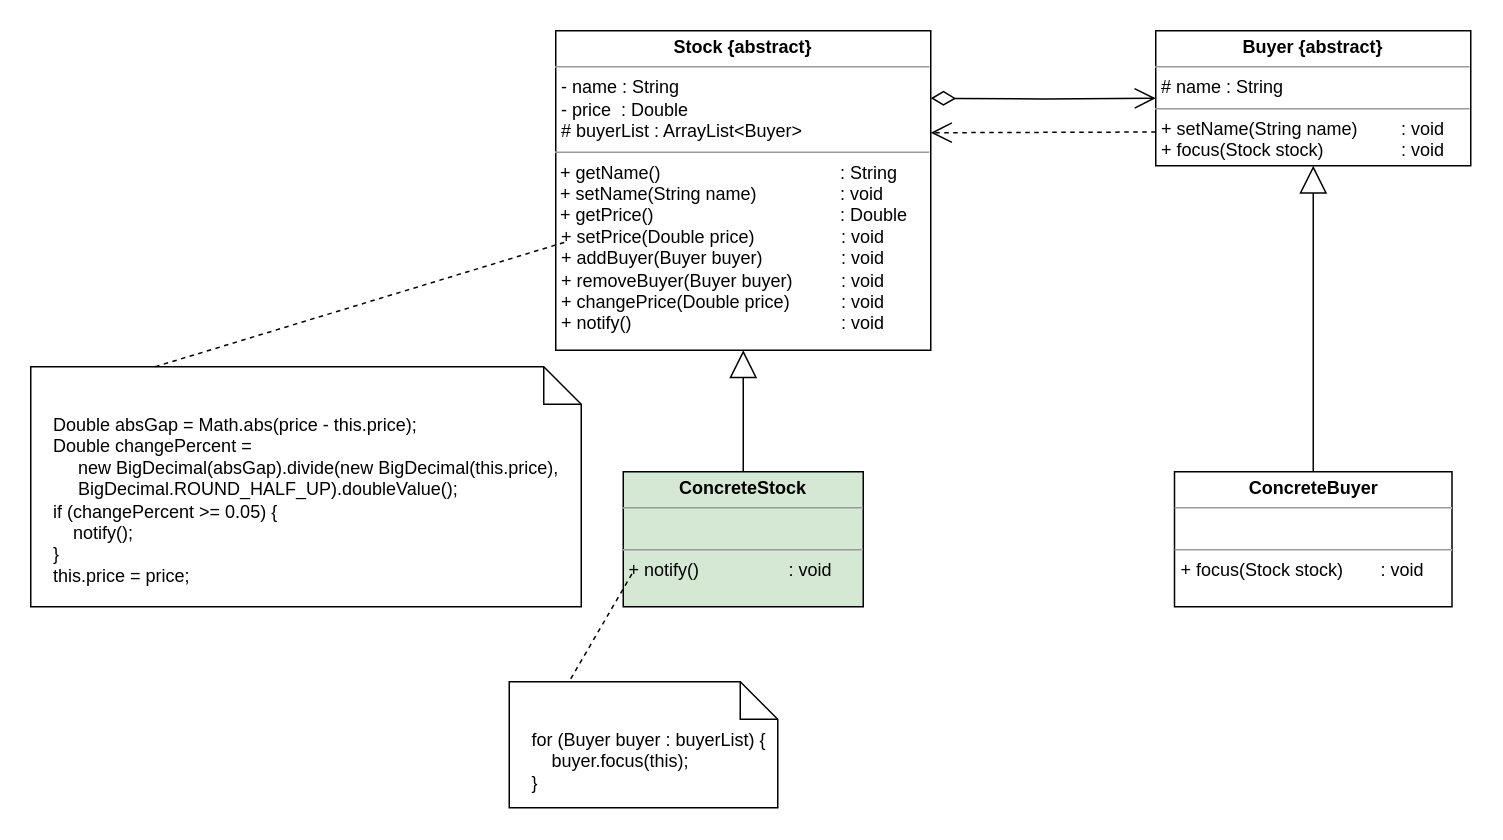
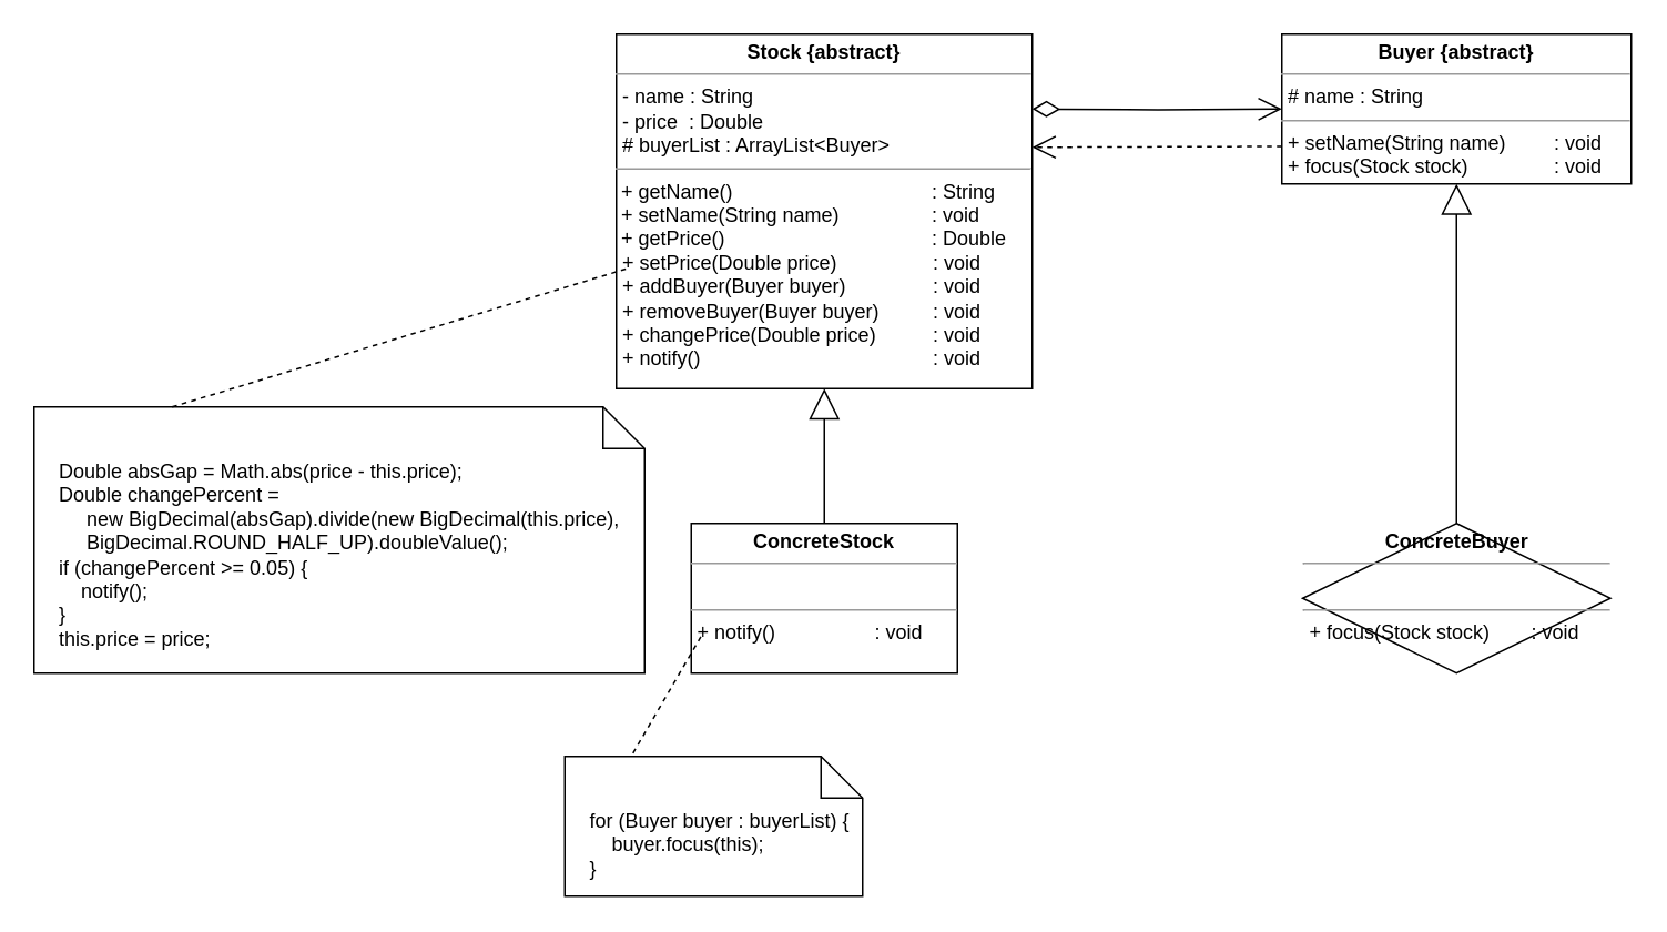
  <mxCell id="0" />
  <mxCell id="1" parent="0" />
  <mxCell id="2" value="&lt;p style=&quot;margin:0px;margin-top:4px;text-align:center;&quot;&gt;&lt;b&gt;Stock {abstract}&lt;/b&gt;&lt;/p&gt;&lt;hr size=&quot;1&quot;&gt;&lt;p style=&quot;margin:0px;margin-left:4px;&quot;&gt;- name : String&lt;/p&gt;&lt;p style=&quot;margin:0px;margin-left:4px;&quot;&gt;- price&amp;nbsp; : Double&lt;/p&gt;&lt;p style=&quot;margin:0px;margin-left:4px;&quot;&gt;# buyerList : ArrayList&amp;lt;Buyer&amp;gt;&lt;/p&gt;&lt;hr size=&quot;1&quot;&gt;&amp;nbsp;+ getName() &lt;span style=&quot;white-space: pre;&quot;&gt;&#09;&lt;/span&gt;&lt;span style=&quot;white-space: pre;&quot;&gt;&#09;&lt;/span&gt;&lt;span style=&quot;white-space: pre;&quot;&gt;&#09;&lt;/span&gt;&lt;span style=&quot;white-space: pre;&quot;&gt;&#09;&lt;/span&gt;&lt;span style=&quot;white-space: pre;&quot;&gt;&#09;&lt;/span&gt;&amp;nbsp;: String&lt;br&gt;&amp;nbsp;+ setName(String name) &lt;span style=&quot;white-space: pre;&quot;&gt;&#09;&lt;/span&gt;&lt;span style=&quot;white-space: pre;&quot;&gt;&#09;&lt;/span&gt;&amp;nbsp;: void&lt;br&gt;&amp;nbsp;+ getPrice() &lt;span style=&quot;white-space: pre;&quot;&gt;&#09;&lt;/span&gt;&lt;span style=&quot;white-space: pre;&quot;&gt;&#09;&lt;/span&gt;&lt;span style=&quot;white-space: pre;&quot;&gt;&#09;&lt;/span&gt;&lt;span style=&quot;white-space: pre;&quot;&gt;&#09;&lt;/span&gt;&lt;span style=&quot;white-space: pre;&quot;&gt;&#09;&lt;/span&gt;&amp;nbsp;: Double&lt;br&gt;&lt;p style=&quot;margin:0px;margin-left:4px;&quot;&gt;+ setPrice(Double price)&amp;nbsp;&lt;span style=&quot;&quot;&gt;&#09;&lt;/span&gt;&lt;span style=&quot;&quot;&gt;&#09;&lt;/span&gt;&amp;nbsp; &lt;span style=&quot;white-space: pre;&quot;&gt;&#09;&lt;/span&gt;&lt;span style=&quot;white-space: pre;&quot;&gt;&#09;&lt;/span&gt;: void&lt;br&gt;&lt;/p&gt;&lt;p style=&quot;margin:0px;margin-left:4px;&quot;&gt;+ addBuyer(Buyer buyer) &lt;span style=&quot;&quot;&gt;&#09;&lt;/span&gt;&lt;span style=&quot;&quot;&gt;&#09;&amp;nbsp;&lt;/span&gt;&amp;nbsp; &lt;span style=&quot;white-space: pre;&quot;&gt;&#09;&lt;/span&gt;&lt;span style=&quot;white-space: pre;&quot;&gt;&#09;&lt;/span&gt;: void&lt;/p&gt;&lt;p style=&quot;margin:0px;margin-left:4px;&quot;&gt;+ removeBuyer(Buyer buyer) &lt;span style=&quot;&quot;&gt;&#09;&lt;/span&gt;&lt;span style=&quot;&quot;&gt;&#09;&lt;/span&gt;&amp;nbsp; &amp;nbsp;&lt;span style=&quot;white-space: pre;&quot;&gt;&#09;&lt;/span&gt;: void&lt;/p&gt;&lt;p style=&quot;margin:0px;margin-left:4px;&quot;&gt;+ changePrice(Double price)&amp;nbsp; &lt;span style=&quot;&quot;&gt;&#09;&lt;/span&gt;&amp;nbsp; &amp;nbsp;&lt;span style=&quot;white-space: pre;&quot;&gt;&#09;&lt;/span&gt;: void&lt;/p&gt;&lt;p style=&quot;margin:0px;margin-left:4px;&quot;&gt;+ notify()&lt;span style=&quot;&quot;&gt;&#09;&lt;/span&gt;&lt;span style=&quot;&quot;&gt;&#09;&lt;/span&gt;&lt;span style=&quot;&quot;&gt;&#09;&lt;/span&gt;&lt;span style=&quot;&quot;&gt;&#09;&lt;/span&gt;&lt;span style=&quot;&quot;&gt;&#09;&lt;/span&gt;&lt;span style=&quot;&quot;&gt;&#09;&lt;/span&gt;&amp;nbsp; &amp;nbsp;&lt;span style=&quot;white-space: pre;&quot;&gt;&#09;&lt;/span&gt;&lt;span style=&quot;white-space: pre;&quot;&gt;&#09;&lt;/span&gt;&lt;span style=&quot;white-space: pre;&quot;&gt;&#09;&lt;/span&gt;&lt;span style=&quot;white-space: pre;&quot;&gt;&#09;&lt;/span&gt;&lt;span style=&quot;white-space: pre;&quot;&gt;&#09;&lt;/span&gt;: void&lt;/p&gt;" style="verticalAlign=top;align=left;overflow=fill;fontSize=12;fontFamily=Helvetica;html=1;" vertex="1" parent="1"><mxGeometry x="370" y="20" width="250" height="213" as="geometry" /></mxCell>
  <mxCell id="3" value="&lt;p style=&quot;margin:0px;margin-top:4px;text-align:center;&quot;&gt;&lt;b&gt;Buyer {abstract}&lt;/b&gt;&lt;/p&gt;&lt;hr size=&quot;1&quot;&gt;&lt;p style=&quot;margin:0px;margin-left:4px;&quot;&gt;# name : String&lt;/p&gt;&lt;hr size=&quot;1&quot;&gt;&lt;p style=&quot;margin:0px;margin-left:4px;&quot;&gt;+ setName(String name) &lt;span style=&quot;white-space: pre;&quot;&gt;&#09;&lt;/span&gt;:&amp;nbsp;void&lt;/p&gt;&lt;p style=&quot;margin:0px;margin-left:4px;&quot;&gt;+ focus(Stock stock)&lt;span style=&quot;white-space: pre;&quot;&gt;&#09;&lt;/span&gt;&lt;span style=&quot;white-space: pre;&quot;&gt;&#09;&lt;/span&gt;: void&lt;/p&gt;" style="verticalAlign=top;align=left;overflow=fill;fontSize=12;fontFamily=Helvetica;html=1;" vertex="1" parent="1"><mxGeometry x="770" y="20" width="210" height="90" as="geometry" /></mxCell>
  <mxCell id="4" value="" style="endArrow=open;html=1;endSize=12;startArrow=diamondThin;startSize=14;startFill=0;edgeStyle=orthogonalEdgeStyle;rounded=0;entryX=0;entryY=0.5;entryDx=0;entryDy=0;" edge="1" parent="1" target="3"><mxGeometry relative="1" as="geometry"><mxPoint x="620" y="65" as="sourcePoint" /><mxPoint x="760" y="63" as="targetPoint" /></mxGeometry></mxCell>
  <mxCell id="5" value="" style="endArrow=open;endSize=12;dashed=1;html=1;rounded=0;exitX=0;exitY=0.75;exitDx=0;exitDy=0;" edge="1" parent="1" source="3"><mxGeometry width="160" relative="1" as="geometry"><mxPoint x="720" y="200" as="sourcePoint" /><mxPoint x="620" y="88" as="targetPoint" /></mxGeometry></mxCell>
- <mxCell id="6" value="&lt;p style=&quot;margin:0px;margin-top:4px;text-align:center;&quot;&gt;&lt;b&gt;ConcreteStock&lt;/b&gt;&lt;/p&gt;&lt;hr size=&quot;1&quot;&gt;&lt;p style=&quot;margin:0px;margin-left:4px;&quot;&gt;&amp;nbsp;&lt;/p&gt;&lt;hr size=&quot;1&quot;&gt;&lt;p style=&quot;margin:0px;margin-left:4px;&quot;&gt;+ notify() &lt;span style=&quot;white-space: pre;&quot;&gt;&#09;&lt;/span&gt;&lt;span style=&quot;white-space: pre;&quot;&gt;&#09;&lt;/span&gt;&lt;span style=&quot;white-space: pre;&quot;&gt;&#09;&lt;/span&gt;: void&lt;/p&gt;" style="verticalAlign=top;align=left;overflow=fill;fontSize=12;fontFamily=Helvetica;html=1;fillColor=#d5e8d4;" vertex="1" parent="1"><mxGeometry x="415" y="314" width="160" height="90" as="geometry" /></mxCell>
- <mxCell id="7" value="&lt;p style=&quot;margin:0px;margin-top:4px;text-align:center;&quot;&gt;&lt;b&gt;ConcreteBuyer&lt;/b&gt;&lt;/p&gt;&lt;hr size=&quot;1&quot;&gt;&lt;p style=&quot;margin:0px;margin-left:4px;&quot;&gt;&amp;nbsp;&lt;/p&gt;&lt;hr size=&quot;1&quot;&gt;&lt;p style=&quot;margin:0px;margin-left:4px;&quot;&gt;+ focus(Stock stock) &lt;span style=&quot;white-space: pre;&quot;&gt;&#09;&lt;/span&gt;: void&lt;/p&gt;" style="verticalAlign=top;align=left;overflow=fill;fontSize=12;fontFamily=Helvetica;html=1;" vertex="1" parent="1"><mxGeometry x="782.5" y="314" width="185" height="90" as="geometry" /></mxCell>
+ <mxCell id="6" value="&lt;p style=&quot;margin:0px;margin-top:4px;text-align:center;&quot;&gt;&lt;b&gt;ConcreteStock&lt;/b&gt;&lt;/p&gt;&lt;hr size=&quot;1&quot;&gt;&lt;p style=&quot;margin:0px;margin-left:4px;&quot;&gt;&amp;nbsp;&lt;/p&gt;&lt;hr size=&quot;1&quot;&gt;&lt;p style=&quot;margin:0px;margin-left:4px;&quot;&gt;+ notify() &lt;span style=&quot;white-space: pre;&quot;&gt;&#09;&lt;/span&gt;&lt;span style=&quot;white-space: pre;&quot;&gt;&#09;&lt;/span&gt;&lt;span style=&quot;white-space: pre;&quot;&gt;&#09;&lt;/span&gt;: void&lt;/p&gt;" style="verticalAlign=top;align=left;overflow=fill;fontSize=12;fontFamily=Helvetica;html=1;" vertex="1" parent="1"><mxGeometry x="415" y="314" width="160" height="90" as="geometry" /></mxCell>
+ <mxCell id="7" value="&lt;p style=&quot;margin:0px;margin-top:4px;text-align:center;&quot;&gt;&lt;b&gt;ConcreteBuyer&lt;/b&gt;&lt;/p&gt;&lt;hr size=&quot;1&quot;&gt;&lt;p style=&quot;margin:0px;margin-left:4px;&quot;&gt;&amp;nbsp;&lt;/p&gt;&lt;hr size=&quot;1&quot;&gt;&lt;p style=&quot;margin:0px;margin-left:4px;&quot;&gt;+ focus(Stock stock) &lt;span style=&quot;white-space: pre;&quot;&gt;&#09;&lt;/span&gt;: void&lt;/p&gt;" style="rhombus;verticalAlign=top;align=left;overflow=fill;fontSize=12;fontFamily=Helvetica;html=1;" vertex="1" parent="1"><mxGeometry x="782.5" y="314" width="185" height="90" as="geometry" /></mxCell>
  <mxCell id="8" value="" style="endArrow=block;endSize=16;endFill=0;html=1;rounded=0;exitX=0.5;exitY=0;exitDx=0;exitDy=0;entryX=0.5;entryY=1;entryDx=0;entryDy=0;" edge="1" parent="1" source="6" target="2"><mxGeometry width="160" relative="1" as="geometry"><mxPoint x="560" y="220" as="sourcePoint" /><mxPoint x="720" y="220" as="targetPoint" /></mxGeometry></mxCell>
  <mxCell id="9" value="" style="endArrow=block;endSize=16;endFill=0;html=1;rounded=0;exitX=0.5;exitY=0;exitDx=0;exitDy=0;entryX=0.5;entryY=1;entryDx=0;entryDy=0;" edge="1" parent="1" source="7" target="3"><mxGeometry width="160" relative="1" as="geometry"><mxPoint x="870" y="170" as="sourcePoint" /><mxPoint x="1030" y="170" as="targetPoint" /></mxGeometry></mxCell>
  <mxCell id="10" value="&amp;nbsp; &amp;nbsp; Double absGap = Math.abs(price - this.price); &lt;br&gt;&amp;nbsp; &amp;nbsp; Double changePercent = &lt;br&gt;&amp;nbsp; &amp;nbsp; &amp;nbsp; &amp;nbsp; &amp;nbsp;new BigDecimal(absGap).divide(new BigDecimal(this.price),&amp;nbsp; &amp;nbsp; &amp;nbsp; &amp;nbsp; &amp;nbsp; &amp;nbsp; &amp;nbsp;BigDecimal.ROUND_HALF_UP).doubleValue();&lt;br&gt;&amp;nbsp; &amp;nbsp; if (changePercent &amp;gt;= 0.05) { &lt;br&gt;&amp;nbsp; &amp;nbsp; &amp;nbsp; &amp;nbsp; notify(); &lt;br&gt;&amp;nbsp; &amp;nbsp; } &lt;br&gt;&amp;nbsp; &amp;nbsp; this.price = price;" style="shape=note2;boundedLbl=1;whiteSpace=wrap;html=1;size=25;verticalAlign=top;align=left;" vertex="1" parent="1"><mxGeometry x="20" y="244" width="367" height="160" as="geometry" /></mxCell>
  <mxCell id="11" value="" style="endArrow=none;html=1;rounded=0;dashed=1;exitX=0.226;exitY=0;exitDx=0;exitDy=0;exitPerimeter=0;" edge="1" parent="1" source="10"><mxGeometry relative="1" as="geometry"><mxPoint x="156" y="228" as="sourcePoint" /><mxPoint x="376" y="161" as="targetPoint" /></mxGeometry></mxCell>
  <mxCell id="12" value="&amp;nbsp; &amp;nbsp; for (Buyer buyer : buyerList) {&lt;br&gt;&amp;nbsp; &amp;nbsp; &amp;nbsp; &amp;nbsp; buyer.focus(this);&lt;br&gt;&amp;nbsp; &amp;nbsp; }" style="shape=note2;boundedLbl=1;whiteSpace=wrap;html=1;size=25;verticalAlign=top;align=left;" vertex="1" parent="1"><mxGeometry x="339" y="454" width="179" height="84" as="geometry" /></mxCell>
  <mxCell id="13" value="" style="endArrow=none;html=1;rounded=0;dashed=1;exitX=0.229;exitY=-0.023;exitDx=0;exitDy=0;exitPerimeter=0;" edge="1" parent="1" source="12"><mxGeometry relative="1" as="geometry"><mxPoint x="174" y="521" as="sourcePoint" /><mxPoint x="422" y="380" as="targetPoint" /></mxGeometry></mxCell>
